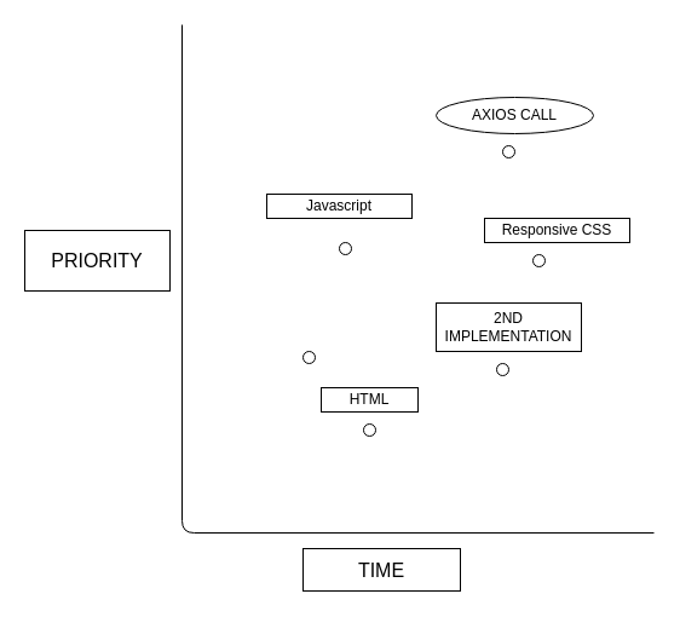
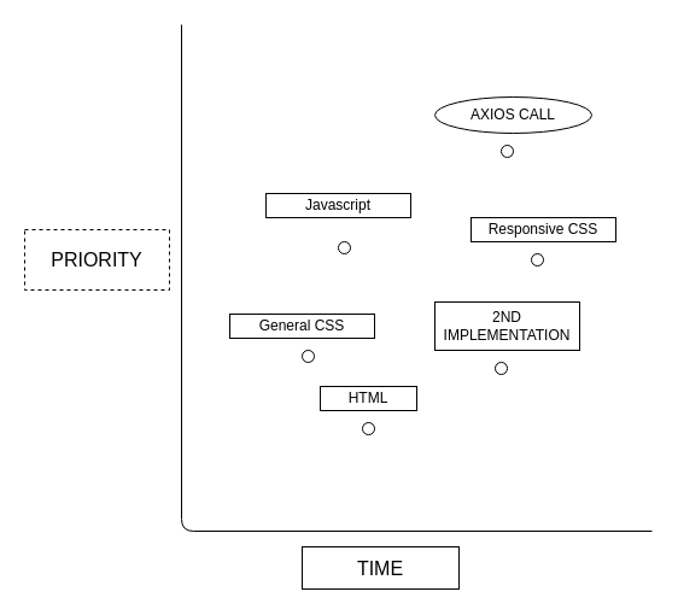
  <mxCell id="0" />
  <mxCell id="1" parent="0" />
  <mxCell id="2" value="" style="endArrow=none;html=1;" edge="1" parent="1"><mxGeometry width="50" height="50" relative="1" as="geometry"><mxPoint x="540" y="440" as="sourcePoint" /><mxPoint x="150" y="20" as="targetPoint" /><Array as="points"><mxPoint x="150" y="440" /></Array></mxGeometry></mxCell>
  <mxCell id="3" value="&lt;font size=&quot;3&quot;&gt;TIME&lt;/font&gt;" style="rounded=0;whiteSpace=wrap;html=1;" vertex="1" parent="1"><mxGeometry x="250" y="453" width="130" height="35" as="geometry" /></mxCell>
- <mxCell id="4" value="&lt;font size=&quot;3&quot;&gt;PRIORITY&lt;/font&gt;" style="rounded=0;whiteSpace=wrap;html=1;" vertex="1" parent="1"><mxGeometry x="20" y="190" width="120" height="50" as="geometry" /></mxCell>
+ <mxCell id="4" value="&lt;font size=&quot;3&quot;&gt;PRIORITY&lt;/font&gt;" style="rounded=0;whiteSpace=wrap;html=1;dashed=1;" vertex="1" parent="1"><mxGeometry x="20" y="190" width="120" height="50" as="geometry" /></mxCell>
  <mxCell id="5" value="" style="ellipse;whiteSpace=wrap;html=1;aspect=fixed;" vertex="1" parent="1"><mxGeometry x="300" y="350" width="10" height="10" as="geometry" /></mxCell>
  <mxCell id="6" value="" style="ellipse;whiteSpace=wrap;html=1;aspect=fixed;" vertex="1" parent="1"><mxGeometry x="410" y="300" width="10" height="10" as="geometry" /></mxCell>
  <mxCell id="7" value="" style="ellipse;whiteSpace=wrap;html=1;aspect=fixed;" vertex="1" parent="1"><mxGeometry x="415" y="120" width="10" height="10" as="geometry" /></mxCell>
  <mxCell id="8" value="" style="ellipse;whiteSpace=wrap;html=1;aspect=fixed;" vertex="1" parent="1"><mxGeometry x="280" y="200" width="10" height="10" as="geometry" /></mxCell>
  <mxCell id="9" value="" style="ellipse;whiteSpace=wrap;html=1;aspect=fixed;" vertex="1" parent="1"><mxGeometry x="440" y="210" width="10" height="10" as="geometry" /></mxCell>
  <mxCell id="10" value="" style="ellipse;whiteSpace=wrap;html=1;aspect=fixed;" vertex="1" parent="1"><mxGeometry x="250" y="290" width="10" height="10" as="geometry" /></mxCell>
  <mxCell id="11" value="AXIOS CALL" style="ellipse;whiteSpace=wrap;html=1;" vertex="1" parent="1"><mxGeometry x="360" y="80" width="130" height="30" as="geometry" /></mxCell>
  <mxCell id="12" value="HTML" style="rounded=0;whiteSpace=wrap;html=1;" vertex="1" parent="1"><mxGeometry x="265" y="320" width="80" height="20" as="geometry" /></mxCell>
  <mxCell id="13" value="Javascript" style="rounded=0;whiteSpace=wrap;html=1;" vertex="1" parent="1"><mxGeometry x="220" y="160" width="120" height="20" as="geometry" /></mxCell>
  <mxCell id="14" value="2ND IMPLEMENTATION" style="rounded=0;whiteSpace=wrap;html=1;" vertex="1" parent="1"><mxGeometry x="360" y="250" width="120" height="40" as="geometry" /></mxCell>
- <mxCell id="15" value="Responsive CSS" style="rounded=0;whiteSpace=wrap;html=1;" vertex="1" parent="1"><mxGeometry x="400" y="180" width="120" height="20" as="geometry" /></mxCell>
+ <mxCell id="15" value="Responsive CSS" style="rounded=0;whiteSpace=wrap;html=1;" vertex="1" parent="1"><mxGeometry x="390" y="180" width="120" height="20" as="geometry" /></mxCell>
+ <mxCell id="16" value="General CSS" style="rounded=0;whiteSpace=wrap;html=1;" vertex="1" parent="1"><mxGeometry x="190" y="260" width="120" height="20" as="geometry" /></mxCell>
